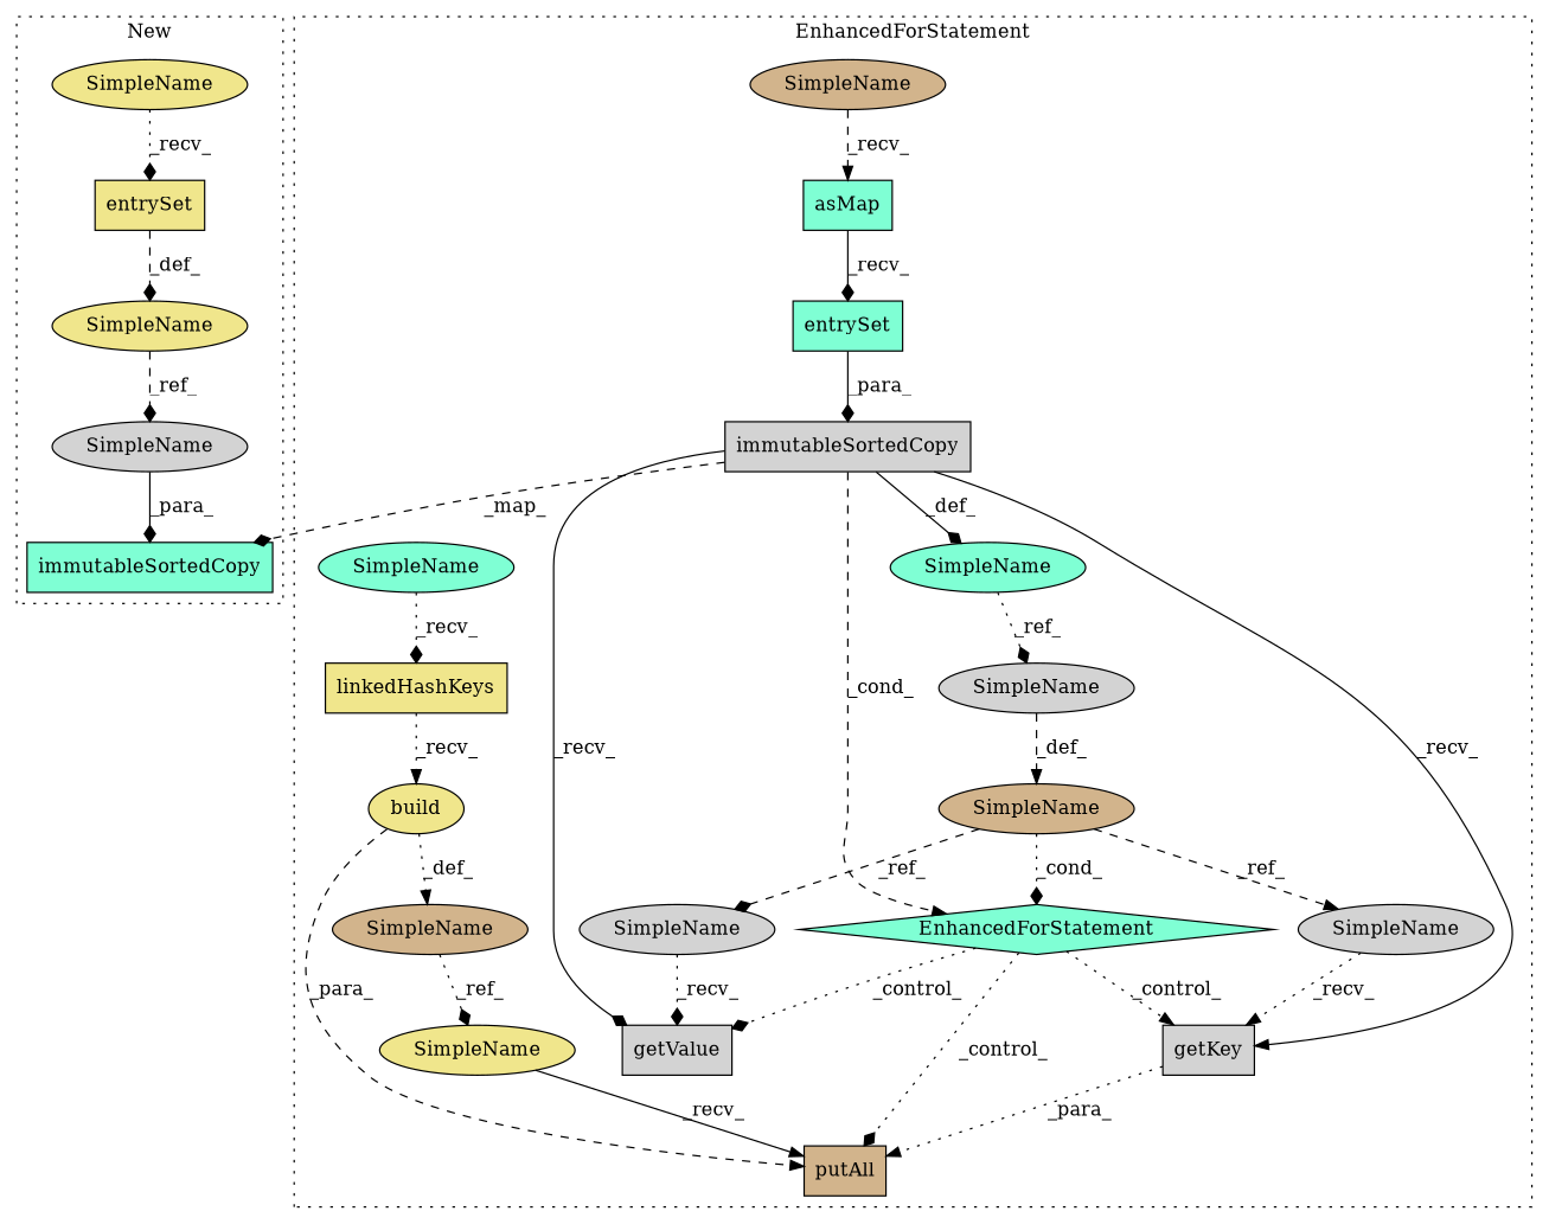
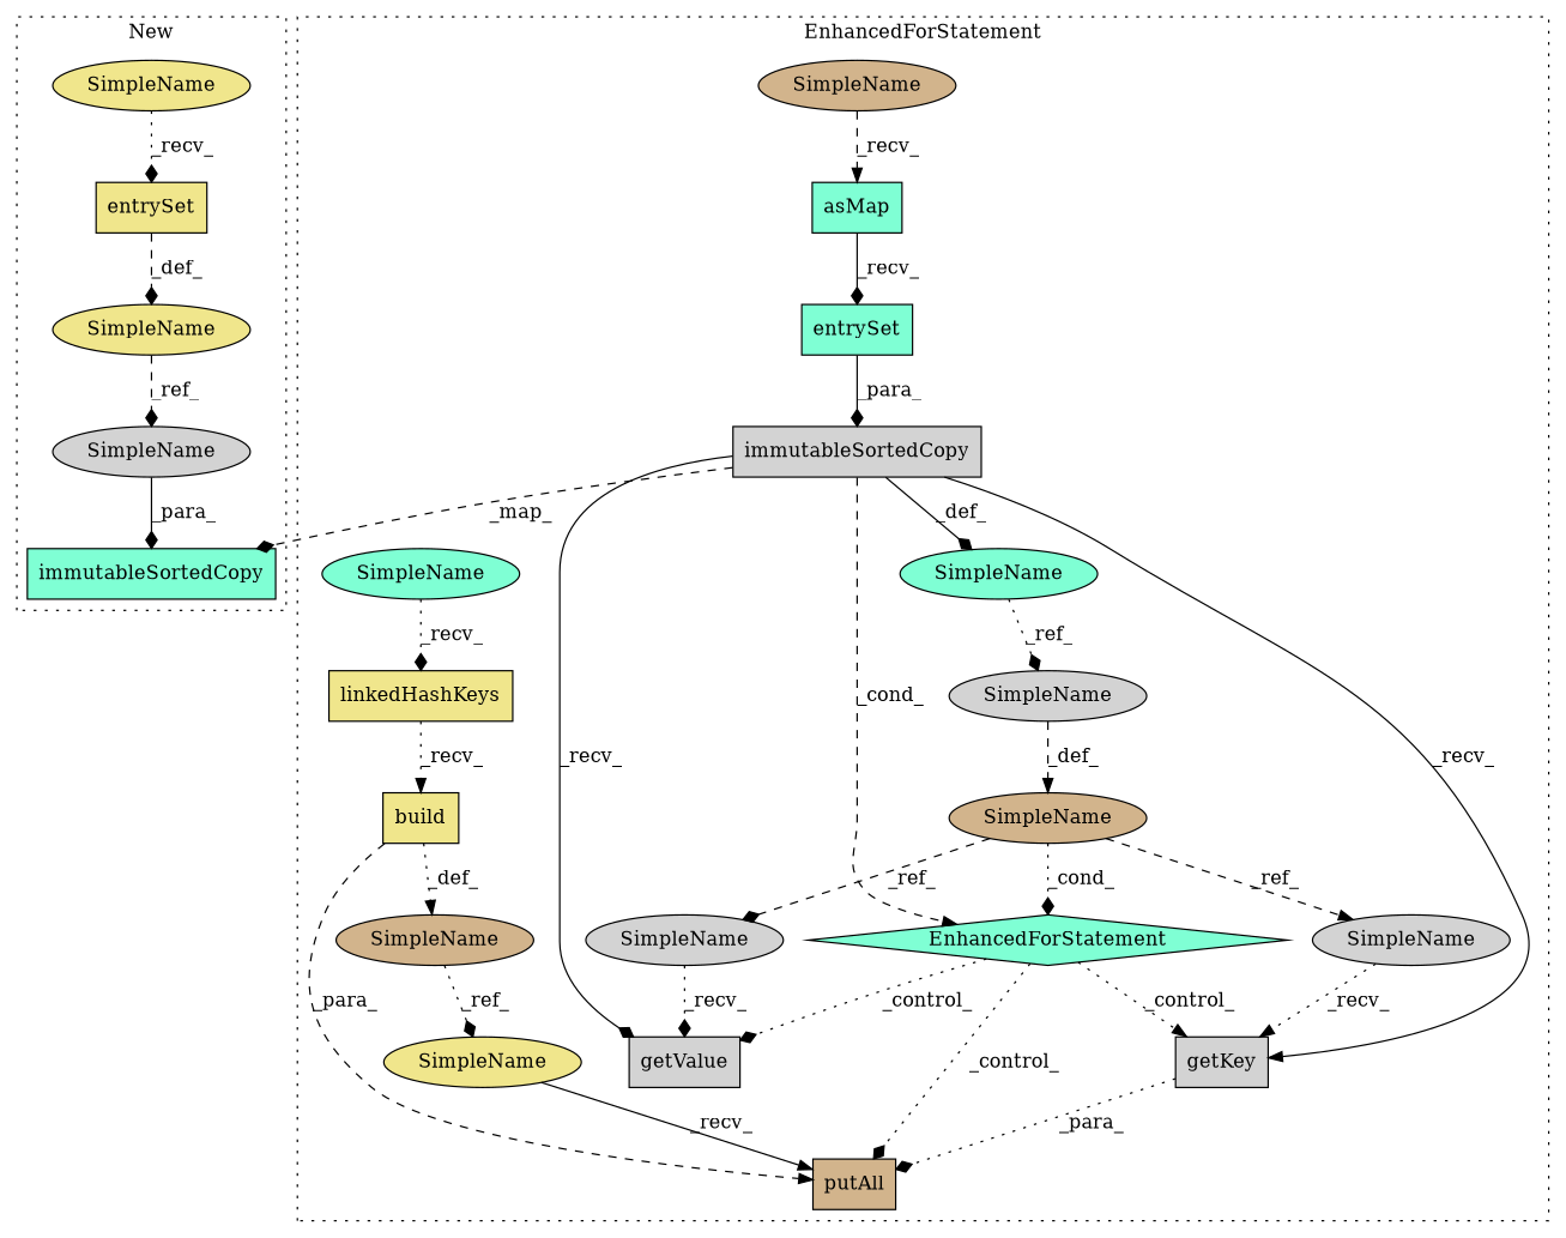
  digraph {
    node [a=42 fillcolor=lightgrey l=10 shape=ellipse style=filled]
    edge [arrowhead=diamond style=dotted]
    n1 [a=32 l="20,1" label=immutableSortedCopy s="9944,9998" shape=box]
    n2 [fillcolor=tan l=5 label=SimpleName s=10042]
    n3 [a=32 label=getValue s=10111 shape=box]
    n4 [a=32 l=8 label=getKey s=10095 shape=box]
    n5 [a=32 fillcolor=aquamarine label=entrySet s=9988 shape=box]
    n6 [a=32 fillcolor=aquamarine l=7 label=asMap s=9980 shape=box]
    n7 [a=70 fillcolor=aquamarine l="5,2" label=EnhancedForStatement s="10009,10057" shape=diamond]
    n8 [a=32 fillcolor=tan l="7,1" label=putAll s="10082,10121" shape=box]
    n9 [a=32 fillcolor=khaki l=16 label=linkedHashKeys s=9755 shape=box]
-   n10 [a=32 fillcolor=khaki l=7 label=build s=9796]
+   n10 [a=32 fillcolor=khaki l=7 label=build s=9796 shape=box]
    n11 [fillcolor=tan label=SimpleName s=9714]
    n12 [fillcolor=aquamarine l=7 label=SimpleName s=9847]
    n13 [fillcolor=tan l=15 label=SimpleName s=9964]
    n14 [l=5 label=SimpleName s=10089]
    n15 [l=5 label=SimpleName s=10105]
    n16 [fillcolor=aquamarine l=15 label=SimpleName s=9739]
    n17 [fillcolor=khaki label=SimpleName s=10071]
    n18 [l=7 label=SimpleName s=10050]
    n19 [a=32 fillcolor=aquamarine l="20,1" label=immutableSortedCopy s="10325,10355" shape=box]
    n20 [fillcolor=khaki label=SimpleName s=10192]
    n21 [a=32 fillcolor=khaki label=entrySet s=10216 shape=box]
    n22 [fillcolor=khaki label=SimpleName s=10205]
    n23 [label=SimpleName s=10345]
    subgraph cluster_1 {
      label=EnhancedForStatement
      style=dotted
      n1
      n2
      n3
      n4
      n5
      n6
      n7
      n8
      n9
      n10
      n11
      n12
      n13
      n14
      n15
      n16
      n17
      n18
    }
    subgraph cluster_2 {
      label=New
      style=dotted
      n19
      n20
      n21
      n22
      n23
    }
    n1 -> n3 [label=_recv_ style=solid]
    n1 -> n4 [arrowhead=normal label=_recv_ style=solid]
    n1 -> n7 [arrowhead=normal label=_cond_ style=dashed]
    n1 -> n12 [label=_def_ style=solid]
    n1 -> n19 [label=_map_ style=dashed]
    n2 -> n7 [label=_cond_]
    n2 -> n14 [arrowhead=normal label=_ref_ style=dashed]
    n2 -> n15 [label=_ref_ style=dashed]
-   n4 -> n8 [arrowhead=normal label=_para_]
+   n4 -> n8 [label=_para_]
    n5 -> n1 [label=_para_ style=solid]
    n6 -> n5 [label=_recv_ style=solid]
    n7 -> n3 [label=_control_]
    n7 -> n4 [arrowhead=normal label=_control_]
    n7 -> n8 [label=_control_]
    n9 -> n10 [arrowhead=normal label=_recv_]
    n10 -> n8 [arrowhead=normal label=_para_ style=dashed]
    n10 -> n11 [arrowhead=normal label=_def_]
    n11 -> n17 [label=_ref_]
    n12 -> n18 [label=_ref_]
    n13 -> n6 [arrowhead=normal label=_recv_ style=dashed]
    n14 -> n4 [arrowhead=normal label=_recv_]
    n15 -> n3 [label=_recv_]
    n16 -> n9 [label=_recv_]
    n17 -> n8 [arrowhead=normal label=_recv_ style=solid]
    n18 -> n2 [arrowhead=normal label=_def_ style=dashed]
    n20 -> n23 [label=_ref_ style=dashed]
    n21 -> n20 [label=_def_ style=dashed]
    n22 -> n21 [label=_recv_]
    n23 -> n19 [label=_para_ style=solid]
  }
